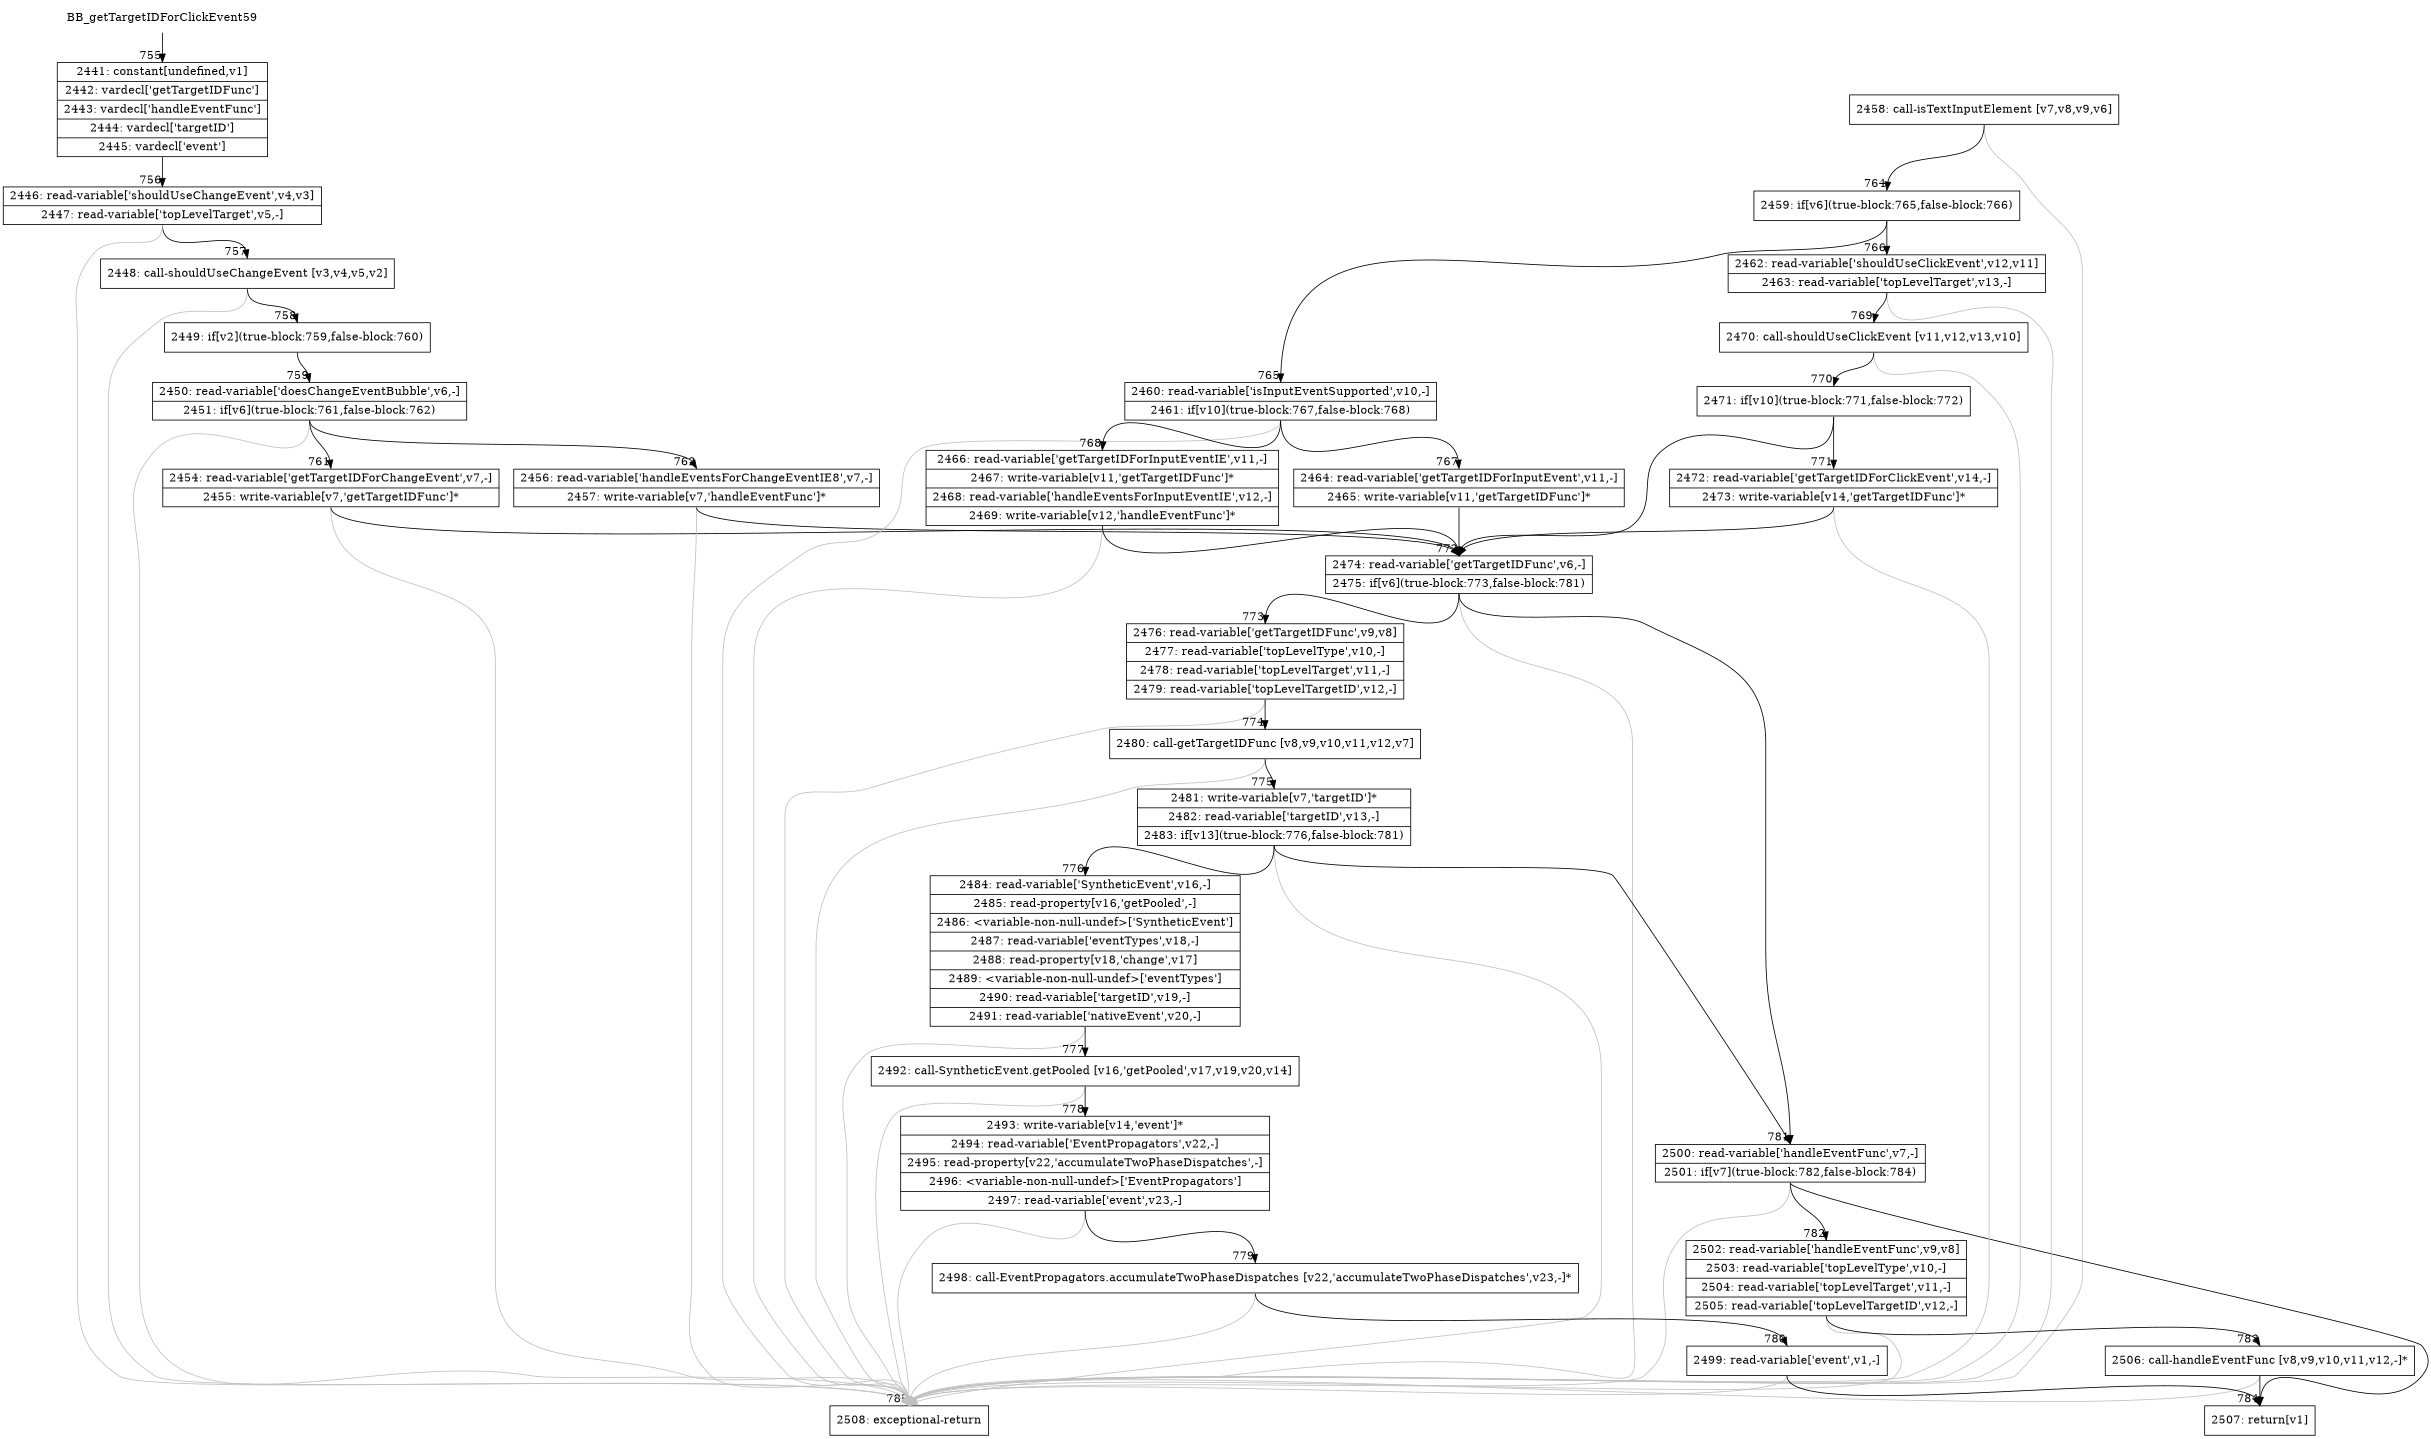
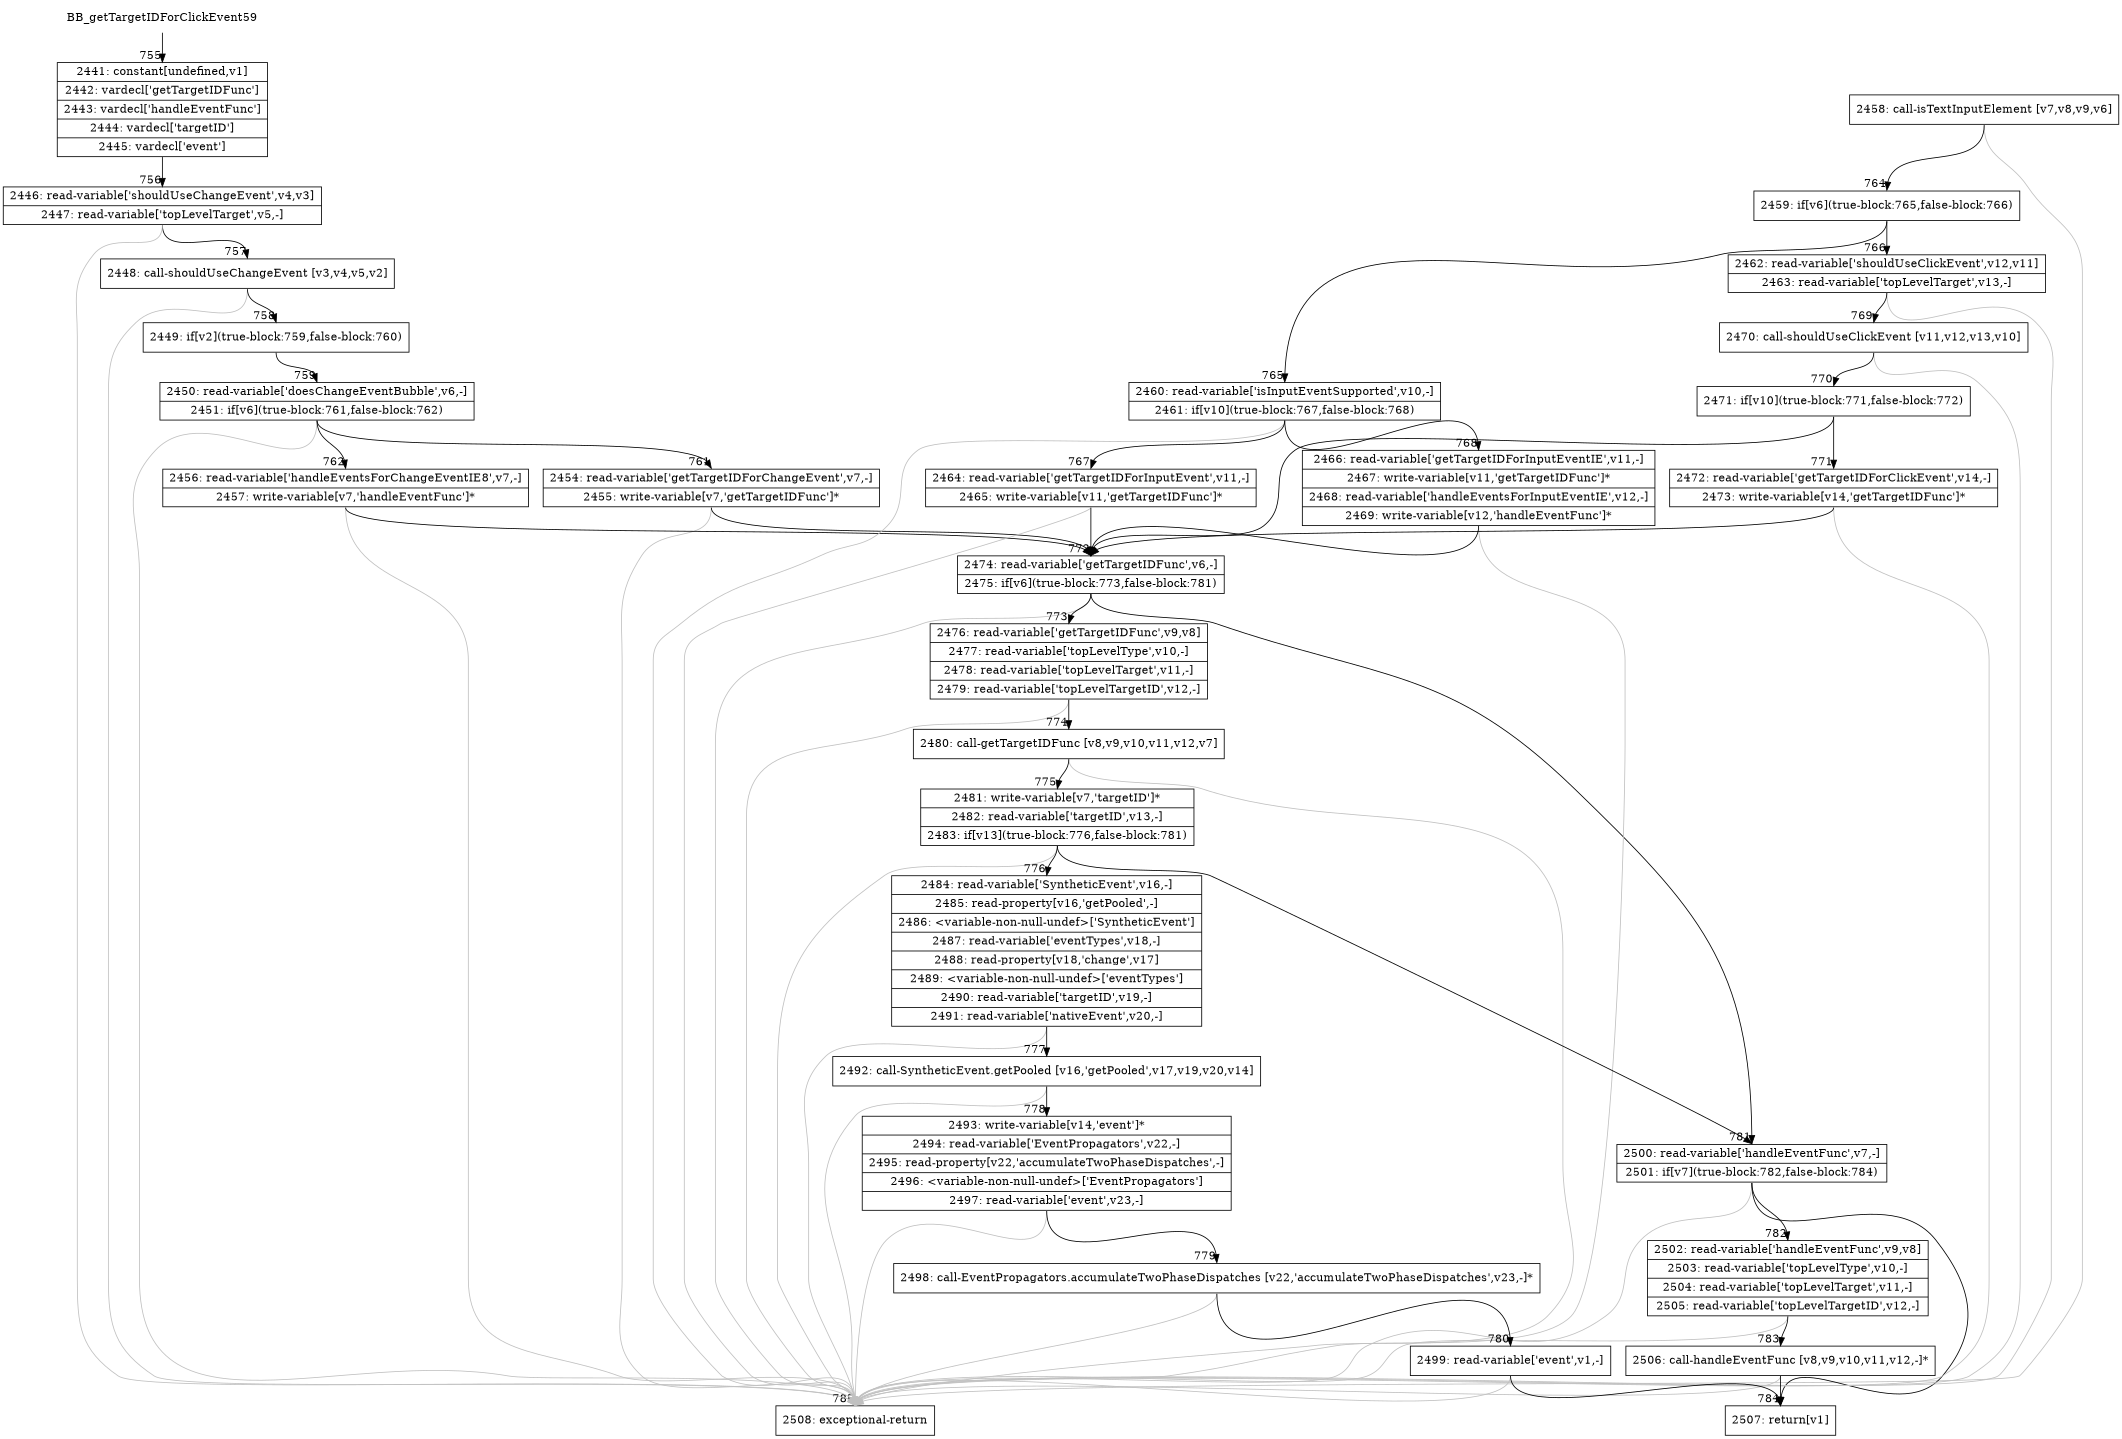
  digraph {
    rankdir=TD
    node [shape=record]
    edge [headport=n tailport=s]
    n1 [label=BB_getTargetIDForClickEvent59 shape=none]
    n2 [label="{2441: constant[undefined,v1]|2442: vardecl['getTargetIDFunc']|2443: vardecl['handleEventFunc']|2444: vardecl['targetID']|2445: vardecl['event']}"]
    n3 [label="{2446: read-variable['shouldUseChangeEvent',v4,v3]|2447: read-variable['topLevelTarget',v5,-]}"]
    n4 [label="{2448: call-shouldUseChangeEvent [v3,v4,v5,v2]}"]
    n5 [label="{2508: exceptional-return}"]
    n6 [label="{2449: if[v2](true-block:759,false-block:760)}"]
    n7 [label="{2450: read-variable['doesChangeEventBubble',v6,-]|2451: if[v6](true-block:761,false-block:762)}"]
    n8 [label="{2454: read-variable['getTargetIDForChangeEvent',v7,-]|2455: write-variable[v7,'getTargetIDFunc']*}"]
    n9 [label="{2456: read-variable['handleEventsForChangeEventIE8',v7,-]|2457: write-variable[v7,'handleEventFunc']*}"]
    n10 [label="{2474: read-variable['getTargetIDFunc',v6,-]|2475: if[v6](true-block:773,false-block:781)}"]
    n11 [label="{2458: call-isTextInputElement [v7,v8,v9,v6]}"]
    n12 [label="{2459: if[v6](true-block:765,false-block:766)}"]
    n13 [label="{2476: read-variable['getTargetIDFunc',v9,v8]|2477: read-variable['topLevelType',v10,-]|2478: read-variable['topLevelTarget',v11,-]|2479: read-variable['topLevelTargetID',v12,-]}"]
    n14 [label="{2500: read-variable['handleEventFunc',v7,-]|2501: if[v7](true-block:782,false-block:784)}"]
    n15 [label="{2460: read-variable['isInputEventSupported',v10,-]|2461: if[v10](true-block:767,false-block:768)}"]
    n16 [label="{2462: read-variable['shouldUseClickEvent',v12,v11]|2463: read-variable['topLevelTarget',v13,-]}"]
    n17 [label="{2480: call-getTargetIDFunc [v8,v9,v10,v11,v12,v7]}"]
    n18 [label="{2507: return[v1]}"]
    n19 [label="{2502: read-variable['handleEventFunc',v9,v8]|2503: read-variable['topLevelType',v10,-]|2504: read-variable['topLevelTarget',v11,-]|2505: read-variable['topLevelTargetID',v12,-]}"]
    n20 [label="{2464: read-variable['getTargetIDForInputEvent',v11,-]|2465: write-variable[v11,'getTargetIDFunc']*}"]
    n21 [label="{2466: read-variable['getTargetIDForInputEventIE',v11,-]|2467: write-variable[v11,'getTargetIDFunc']*|2468: read-variable['handleEventsForInputEventIE',v12,-]|2469: write-variable[v12,'handleEventFunc']*}"]
    n22 [label="{2470: call-shouldUseClickEvent [v11,v12,v13,v10]}"]
    n23 [label="{2471: if[v10](true-block:771,false-block:772)}"]
    n24 [label="{2472: read-variable['getTargetIDForClickEvent',v14,-]|2473: write-variable[v14,'getTargetIDFunc']*}"]
    n25 [label="{2481: write-variable[v7,'targetID']*|2482: read-variable['targetID',v13,-]|2483: if[v13](true-block:776,false-block:781)}"]
    n26 [label="{2506: call-handleEventFunc [v8,v9,v10,v11,v12,-]*}"]
    n27 [label="{2484: read-variable['SyntheticEvent',v16,-]|2485: read-property[v16,'getPooled',-]|2486: \<variable-non-null-undef\>['SyntheticEvent']|2487: read-variable['eventTypes',v18,-]|2488: read-property[v18,'change',v17]|2489: \<variable-non-null-undef\>['eventTypes']|2490: read-variable['targetID',v19,-]|2491: read-variable['nativeEvent',v20,-]}"]
    n28 [label="{2492: call-SyntheticEvent.getPooled [v16,'getPooled',v17,v19,v20,v14]}"]
    n29 [label="{2493: write-variable[v14,'event']*|2494: read-variable['EventPropagators',v22,-]|2495: read-property[v22,'accumulateTwoPhaseDispatches',-]|2496: \<variable-non-null-undef\>['EventPropagators']|2497: read-variable['event',v23,-]}"]
    n30 [label="{2498: call-EventPropagators.accumulateTwoPhaseDispatches [v22,'accumulateTwoPhaseDispatches',v23,-]*}"]
    n31 [label="{2499: read-variable['event',v1,-]}"]
    n1 -> n2 [headlabel="    755"]
    n2 -> n3 [headlabel="      756"]
    n3 -> n4 [headlabel="      757"]
    n3 -> n5 [color=gray headlabel="      785"]
    n4 -> n5 [color=gray]
    n4 -> n6 [headlabel="      758"]
    n6 -> n7 [headlabel="      759"]
    n7 -> n5 [color=gray]
    n7 -> n8 [headlabel="      761"]
    n7 -> n9 [headlabel="      762"]
    n8 -> n5 [color=gray]
    n8 -> n10 [headlabel="      772"]
    n9 -> n5 [color=gray]
    n9 -> n10
    n10 -> n5 [color=gray]
    n10 -> n13 [headlabel="      773"]
    n10 -> n14 [headlabel="      781"]
    n11 -> n5 [color=gray]
    n11 -> n12 [headlabel="      764"]
    n12 -> n15 [headlabel="      765"]
    n12 -> n16 [headlabel="      766"]
    n13 -> n5 [color=gray]
    n13 -> n17 [headlabel="      774"]
    n14 -> n5 [color=gray]
    n14 -> n18
    n14 -> n19 [headlabel="      782"]
    n15 -> n5 [color=gray]
    n15 -> n20 [headlabel="      767"]
    n15 -> n21 [headlabel="      768"]
    n16 -> n5 [color=gray]
    n16 -> n22 [headlabel="      769"]
    n17 -> n5 [color=gray]
    n17 -> n25 [headlabel="      775"]
    n19 -> n5 [color=gray]
    n19 -> n26 [headlabel="      783"]
+   n20 -> n5 [color=gray]
    n20 -> n10
    n21 -> n5 [color=gray]
    n21 -> n10
    n22 -> n5 [color=gray]
    n22 -> n23 [headlabel="      770"]
    n23 -> n10
    n23 -> n24 [headlabel="      771"]
    n24 -> n5 [color=gray]
    n24 -> n10
    n25 -> n5 [color=gray]
    n25 -> n14
    n25 -> n27 [headlabel="      776"]
    n26 -> n5 [color=gray]
    n26 -> n18
    n27 -> n5 [color=gray]
    n27 -> n28 [headlabel="      777"]
    n28 -> n5 [color=gray]
    n28 -> n29 [headlabel="      778"]
    n29 -> n5 [color=gray]
    n29 -> n30 [headlabel="      779"]
    n30 -> n5 [color=gray]
    n30 -> n31 [headlabel="      780"]
    n31 -> n5 [color=gray]
    n31 -> n18 [headlabel="      784"]
  }
